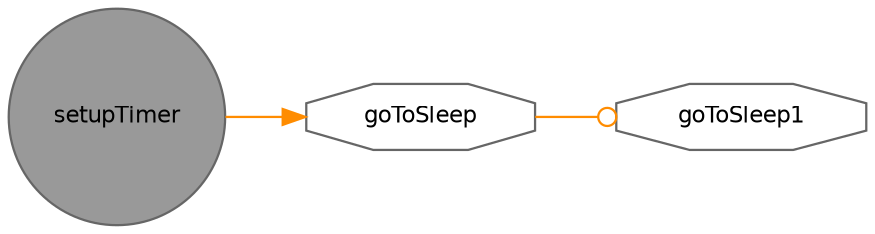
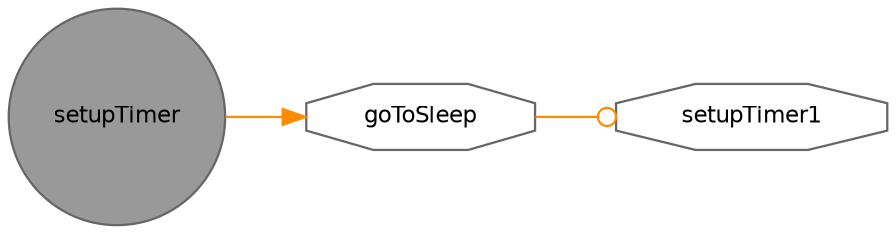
  digraph {
    rankdir=LR
    node [color=grey40 fillcolor=white fontname=Helvetica fontsize=10 shape=octagon style=filled]
    edge [color=darkorange fontname=Helvetica fontsize=10 labelfontname=Helvetica labelfontsize=10 style=solid]
    n1 [color=gray40 fillcolor=grey60 fontcolor=black height=0.2 label=setupTimer shape=circle width=0.4]
    n2 [height=0.2 label=goToSleep width=0.4]
-   n3 [height=0.2 label=goToSleep1 width=0.4]
+   n3 [height=0.2 label=setupTimer1 width=0.4]
    n1 -> n2 [arrowhead=normal]
    n2 -> n3 [arrowhead=odot]
  }
